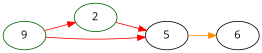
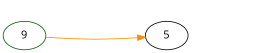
  digraph {
    fontname="Open Sans"
    rankdir=LR
    node [color=darkgreen fontname="Open Sans"]
    edge [color=red fontname="Open Sans"]
-   n1 [label=2]
    n2 [color=black label=5]
-   n3 [color=black label=6]
    n4 [label=9]
-   n1 -> n2
-   n2 -> n3 [color=darkorange]
-   n4 -> n1
-   n4 -> n2
+   n4 -> n2 [color=darkorange]
  }
